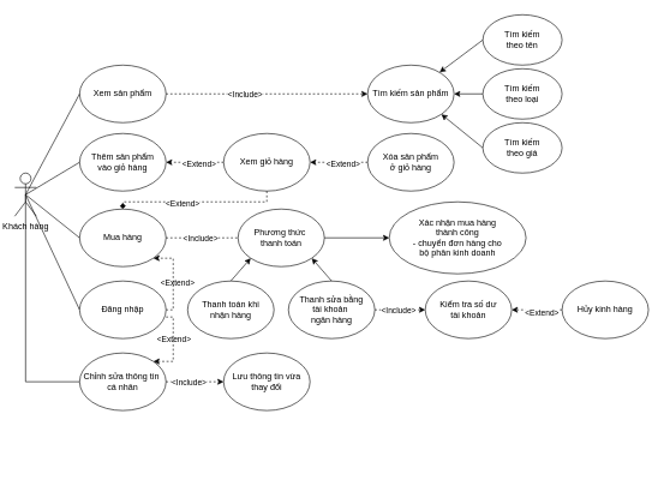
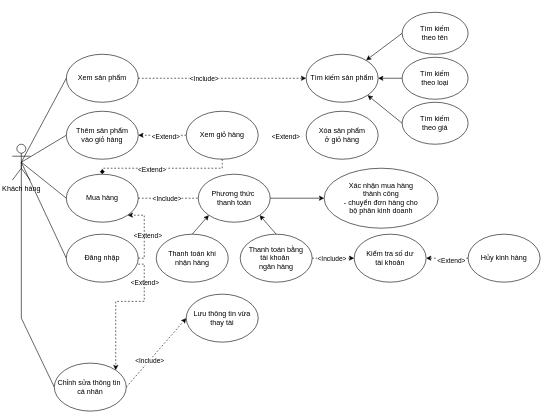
  <mxCell id="0" />
  <mxCell id="1" parent="0" />
  <mxCell id="2" value="Xem sản phẩm" style="ellipse;whiteSpace=wrap;html=1;" parent="1" vertex="1"><mxGeometry x="110" width="120" height="80" as="geometry" y="90" /></mxCell>
  <mxCell id="3" value="" style="endArrow=classic;html=1;rounded=0;exitX=1;exitY=0.5;exitDx=0;exitDy=0;dashed=1;entryX=0;entryY=0.5;entryDx=0;entryDy=0;" parent="1" source="2" target="5" edge="1"><mxGeometry width="50" height="50" relative="1" as="geometry"><mxPoint x="330" y="235" as="sourcePoint" /><mxPoint x="430" y="225" as="targetPoint" /></mxGeometry></mxCell>
  <mxCell id="4" value="&amp;lt;Include&amp;gt;" style="edgeLabel;html=1;align=center;verticalAlign=middle;resizable=0;points=[];" parent="3" vertex="1" connectable="0"><mxGeometry x="-0.267" y="1" relative="1" as="geometry"><mxPoint x="6" y="1" as="offset" /></mxGeometry></mxCell>
  <mxCell id="5" value="Tìm kiếm sản phẩm" style="ellipse;whiteSpace=wrap;html=1;" parent="1" vertex="1"><mxGeometry x="510" width="120" height="80" as="geometry" y="90" /></mxCell>
  <mxCell id="6" value="" style="endArrow=classic;html=1;rounded=0;exitX=0;exitY=0.5;exitDx=0;exitDy=0;entryX=1;entryY=1;entryDx=0;entryDy=0;" parent="1" source="10" target="5" edge="1"><mxGeometry width="50" height="50" relative="1" as="geometry"><mxPoint x="630" y="305" as="sourcePoint" /><mxPoint x="570" y="295" as="targetPoint" /></mxGeometry></mxCell>
  <mxCell id="7" value="" style="endArrow=classic;html=1;rounded=0;entryX=1;entryY=0.5;entryDx=0;entryDy=0;exitX=0;exitY=0.5;exitDx=0;exitDy=0;" parent="1" source="9" target="5" edge="1"><mxGeometry width="50" height="50" relative="1" as="geometry"><mxPoint x="630" y="224.71" as="sourcePoint" /><mxPoint x="550" y="224.71" as="targetPoint" /></mxGeometry></mxCell>
  <mxCell id="8" value="Tìm kiếm &lt;br&gt;theo tên" style="ellipse;whiteSpace=wrap;html=1;" parent="1" vertex="1"><mxGeometry x="670" y="20" width="110" height="70" as="geometry" /></mxCell>
  <mxCell id="9" value="Tìm kiếm &lt;br&gt;theo loại" style="ellipse;whiteSpace=wrap;html=1;" parent="1" vertex="1"><mxGeometry x="670" y="95" width="110" height="70" as="geometry" /></mxCell>
  <mxCell id="10" value="Tìm kiếm&lt;br&gt;theo giá" style="ellipse;whiteSpace=wrap;html=1;" parent="1" vertex="1"><mxGeometry x="670" y="170" width="110" height="70" as="geometry" /></mxCell>
  <mxCell id="11" value="" style="endArrow=none;html=1;rounded=0;entryX=0.5;entryY=0.5;entryDx=0;entryDy=0;exitX=0;exitY=0.5;exitDx=0;exitDy=0;entryPerimeter=0;" parent="1" source="21" target="16" edge="1"><mxGeometry width="50" height="50" relative="1" as="geometry"><mxPoint x="150" y="300" as="sourcePoint" /><mxPoint x="45" y="260" as="targetPoint" /></mxGeometry></mxCell>
  <mxCell id="12" value="" style="endArrow=none;html=1;rounded=0;exitX=0.5;exitY=0.5;exitDx=0;exitDy=0;exitPerimeter=0;entryX=0;entryY=0.5;entryDx=0;entryDy=0;" parent="1" source="16" target="2" edge="1"><mxGeometry width="50" height="50" relative="1" as="geometry"><mxPoint x="375" y="450" as="sourcePoint" /><mxPoint x="440" y="370" as="targetPoint" /></mxGeometry></mxCell>
  <mxCell id="13" value="Thêm sản phẩm&lt;br&gt;vào giỏ hàng" style="ellipse;whiteSpace=wrap;html=1;" parent="1" vertex="1"><mxGeometry x="110" y="185" width="120" height="80" as="geometry" /></mxCell>
  <mxCell id="14" value="" style="endArrow=none;html=1;rounded=0;exitX=0.5;exitY=0.5;exitDx=0;exitDy=0;exitPerimeter=0;entryX=0;entryY=0.5;entryDx=0;entryDy=0;" parent="1" source="16" target="13" edge="1"><mxGeometry width="50" height="50" relative="1" as="geometry"><mxPoint x="375" y="450" as="sourcePoint" /><mxPoint x="480" y="440" as="targetPoint" /></mxGeometry></mxCell>
  <mxCell id="15" value="" style="endArrow=classic;html=1;rounded=0;entryX=0.833;entryY=0.125;entryDx=0;entryDy=0;entryPerimeter=0;exitX=0;exitY=0.5;exitDx=0;exitDy=0;" parent="1" source="8" target="5" edge="1"><mxGeometry width="50" height="50" relative="1" as="geometry"><mxPoint x="620" y="175" as="sourcePoint" /><mxPoint x="540" y="175" as="targetPoint" /></mxGeometry></mxCell>
  <mxCell id="16" value="Khách hàng&lt;br&gt;" style="shape=umlActor;verticalLabelPosition=bottom;verticalAlign=top;html=1;outlineConnect=0;overflow=visible;" parent="1" vertex="1"><mxGeometry x="20" y="240" width="30" height="60" as="geometry" /></mxCell>
  <mxCell id="17" value="" style="endArrow=classic;html=1;rounded=0;dashed=1;entryX=1;entryY=0.5;entryDx=0;entryDy=0;exitX=0;exitY=0.5;exitDx=0;exitDy=0;" parent="1" source="34" target="33" edge="1"><mxGeometry width="50" height="50" relative="1" as="geometry"><mxPoint x="427.57" y="730" as="sourcePoint" /><mxPoint x="329.996" y="781.716" as="targetPoint" /></mxGeometry></mxCell>
  <mxCell id="18" value="&amp;lt;Extend&amp;gt;" style="edgeLabel;html=1;align=center;verticalAlign=middle;resizable=0;points=[];" parent="1" vertex="1" connectable="0"><mxGeometry x="689.998" y="670" as="geometry"><mxPoint x="62" y="-237" as="offset" /></mxGeometry></mxCell>
  <mxCell id="19" value="&amp;lt;Extend&amp;gt;" style="edgeLabel;html=1;align=center;verticalAlign=middle;resizable=0;points=[];" parent="1" vertex="1" connectable="0"><mxGeometry x="199.998" y="390" as="geometry"><mxPoint x="46" y="2" as="offset" /></mxGeometry></mxCell>
  <mxCell id="20" style="edgeStyle=orthogonalEdgeStyle;rounded=0;orthogonalLoop=1;jettySize=auto;html=1;exitX=1;exitY=0.5;exitDx=0;exitDy=0;entryX=1;entryY=1;entryDx=0;entryDy=0;dashed=1;" parent="1" source="21" target="22" edge="1"><mxGeometry relative="1" as="geometry"><Array as="points"><mxPoint x="240" y="430" /><mxPoint x="240" y="358" /></Array></mxGeometry></mxCell>
  <mxCell id="21" value="Đăng nhập" style="ellipse;whiteSpace=wrap;html=1;" parent="1" vertex="1"><mxGeometry x="110" y="390" width="120" height="80" as="geometry" /></mxCell>
  <mxCell id="22" value="Mua hàng" style="ellipse;whiteSpace=wrap;html=1;" parent="1" vertex="1"><mxGeometry x="110" y="290" width="120" height="80" as="geometry" /></mxCell>
  <mxCell id="23" value="" style="endArrow=none;html=1;rounded=0;exitX=1;exitY=0.5;exitDx=0;exitDy=0;dashed=1;entryX=0;entryY=0.5;entryDx=0;entryDy=0;" parent="1" source="22" target="25" edge="1"><mxGeometry width="50" height="50" relative="1" as="geometry"><mxPoint x="230" y="590" as="sourcePoint" /><mxPoint x="310" y="430" as="targetPoint" /></mxGeometry></mxCell>
  <mxCell id="24" value="&amp;lt;Include&amp;gt;" style="edgeLabel;html=1;align=center;verticalAlign=middle;resizable=0;points=[];" parent="23" vertex="1" connectable="0"><mxGeometry x="-0.267" y="1" relative="1" as="geometry"><mxPoint x="10" y="1" as="offset" /></mxGeometry></mxCell>
  <mxCell id="25" value="Phương thức&amp;nbsp;&lt;br&gt;thanh toán" style="ellipse;whiteSpace=wrap;html=1;" parent="1" vertex="1"><mxGeometry x="330" y="290" width="120" height="80" as="geometry" /></mxCell>
- <mxCell id="26" value="Thanh sửa bằng&lt;br&gt;tài khoản&amp;nbsp;&lt;br&gt;ngân hàng" style="ellipse;whiteSpace=wrap;html=1;" parent="1" vertex="1"><mxGeometry x="400" y="390" width="120" height="80" as="geometry" /></mxCell>
+ <mxCell id="26" value="Thanh toán bằng&lt;br&gt;tài khoản&amp;nbsp;&lt;br&gt;ngân hàng" style="ellipse;whiteSpace=wrap;html=1;" parent="1" vertex="1"><mxGeometry x="400" y="390" width="120" height="80" as="geometry" /></mxCell>
  <mxCell id="27" value="Thanh toán khi&lt;br&gt;nhận hàng" style="ellipse;whiteSpace=wrap;html=1;" parent="1" vertex="1"><mxGeometry x="260" y="390" width="120" height="80" as="geometry" /></mxCell>
  <mxCell id="28" value="" style="endArrow=classic;html=1;rounded=0;entryX=1;entryY=1;entryDx=0;entryDy=0;exitX=0.5;exitY=0;exitDx=0;exitDy=0;" parent="1" source="26" target="25" edge="1"><mxGeometry width="50" height="50" relative="1" as="geometry"><mxPoint x="250" y="750" as="sourcePoint" /><mxPoint x="300" y="700" as="targetPoint" /><Array as="points" /></mxGeometry></mxCell>
  <mxCell id="29" value="" style="endArrow=classic;html=1;rounded=0;exitX=0.5;exitY=0;exitDx=0;exitDy=0;entryX=0;entryY=1;entryDx=0;entryDy=0;" parent="1" source="27" target="25" edge="1"><mxGeometry width="50" height="50" relative="1" as="geometry"><mxPoint x="370" y="380" as="sourcePoint" /><mxPoint x="340" y="380" as="targetPoint" /></mxGeometry></mxCell>
  <mxCell id="30" value="" style="endArrow=classic;html=1;rounded=0;exitX=1;exitY=0.5;exitDx=0;exitDy=0;entryX=0;entryY=0.5;entryDx=0;entryDy=0;" parent="1" source="25" target="35" edge="1"><mxGeometry width="50" height="50" relative="1" as="geometry"><mxPoint x="240" y="720" as="sourcePoint" /><mxPoint x="510" y="430" as="targetPoint" /></mxGeometry></mxCell>
  <mxCell id="31" value="" style="endArrow=classic;html=1;rounded=0;exitX=1;exitY=0.5;exitDx=0;exitDy=0;dashed=1;entryX=0;entryY=0.5;entryDx=0;entryDy=0;" parent="1" source="26" target="33" edge="1"><mxGeometry width="50" height="50" relative="1" as="geometry"><mxPoint x="63" y="810" as="sourcePoint" /><mxPoint x="60" y="890" as="targetPoint" /></mxGeometry></mxCell>
  <mxCell id="32" value="&amp;lt;Include&amp;gt;" style="edgeLabel;html=1;align=center;verticalAlign=middle;resizable=0;points=[];" parent="31" vertex="1" connectable="0"><mxGeometry x="-0.267" y="1" relative="1" as="geometry"><mxPoint x="6" y="1" as="offset" /></mxGeometry></mxCell>
  <mxCell id="33" value="Kiểm tra số dư&lt;br&gt;tài khoản" style="ellipse;whiteSpace=wrap;html=1;" parent="1" vertex="1"><mxGeometry x="590" y="390" width="120" height="80" as="geometry" /></mxCell>
  <mxCell id="34" value="Hủy kinh hàng" style="ellipse;whiteSpace=wrap;html=1;" parent="1" vertex="1"><mxGeometry x="780" y="390" width="120" height="80" as="geometry" /></mxCell>
  <mxCell id="35" value="Xác nhận mua hàng&lt;br&gt;thành công&lt;br&gt;- chuyển đơn hàng cho&lt;br&gt;bộ phân kinh doanh" style="ellipse;whiteSpace=wrap;html=1;" parent="1" vertex="1"><mxGeometry x="540" y="280" width="190" height="100" as="geometry" /></mxCell>
  <mxCell id="36" value="" style="endArrow=none;html=1;rounded=0;entryX=0.5;entryY=0.5;entryDx=0;entryDy=0;entryPerimeter=0;exitX=0;exitY=0.5;exitDx=0;exitDy=0;" parent="1" source="22" target="16" edge="1"><mxGeometry width="50" height="50" relative="1" as="geometry"><mxPoint x="252.426" y="501.716" as="sourcePoint" /><mxPoint x="375" y="450" as="targetPoint" /></mxGeometry></mxCell>
  <mxCell id="37" value="" style="endArrow=none;html=1;rounded=0;entryX=0.5;entryY=0.5;entryDx=0;entryDy=0;entryPerimeter=0;exitX=0;exitY=0.5;exitDx=0;exitDy=0;exitPerimeter=0;" parent="1" source="38" target="16" edge="1"><mxGeometry width="50" height="50" relative="1" as="geometry"><mxPoint x="110" y="490" as="sourcePoint" /><mxPoint x="370" y="310" as="targetPoint" /><Array as="points"><mxPoint x="35" y="530" /></Array></mxGeometry></mxCell>
- <mxCell id="38" value="Chỉnh sửa thông tin&amp;nbsp;&lt;br&gt;cá nhân" style="ellipse;whiteSpace=wrap;html=1;" parent="1" vertex="1"><mxGeometry x="110" y="490" width="120" height="80" as="geometry" /></mxCell>
+ <mxCell id="38" value="Chỉnh sửa thông tin&amp;nbsp;&lt;br&gt;cá nhân" style="ellipse;whiteSpace=wrap;html=1;" parent="1" vertex="1"><mxGeometry x="90" y="605" width="120" height="80" as="geometry" /></mxCell>
  <mxCell id="39" value="" style="endArrow=classic;html=1;rounded=0;entryX=1;entryY=0.5;entryDx=0;entryDy=0;exitX=0;exitY=0.5;exitDx=0;exitDy=0;dashed=1;" parent="1" source="40" target="13" edge="1"><mxGeometry width="50" height="50" relative="1" as="geometry"><mxPoint x="310" y="225" as="sourcePoint" /><mxPoint x="290" y="260" as="targetPoint" /></mxGeometry></mxCell>
  <mxCell id="40" value="Xem giỏ hàng" style="ellipse;whiteSpace=wrap;html=1;" parent="1" vertex="1"><mxGeometry x="310" y="185" width="120" height="80" as="geometry" /></mxCell>
  <mxCell id="41" value="&amp;lt;Extend&amp;gt;" style="edgeLabel;html=1;align=center;verticalAlign=middle;resizable=0;points=[];" parent="1" vertex="1" connectable="0"><mxGeometry x="229.998" y="225" as="geometry"><mxPoint x="46" y="2" as="offset" /></mxGeometry></mxCell>
- <mxCell id="42" value="" style="endArrow=classic;html=1;rounded=0;dashed=1;entryX=1;entryY=0.5;entryDx=0;entryDy=0;exitX=0;exitY=0.5;exitDx=0;exitDy=0;exitPerimeter=0;" parent="1" source="43" target="40" edge="1"><mxGeometry width="50" height="50" relative="1" as="geometry"><mxPoint x="510" y="225" as="sourcePoint" /><mxPoint x="490" y="190" as="targetPoint" /></mxGeometry></mxCell>
  <mxCell id="43" value="Xóa sản phẩm&lt;br&gt;ở giỏ hàng" style="ellipse;whiteSpace=wrap;html=1;" parent="1" vertex="1"><mxGeometry x="510" y="185" width="120" height="80" as="geometry" /></mxCell>
  <mxCell id="44" value="&amp;lt;Extend&amp;gt;" style="edgeLabel;html=1;align=center;verticalAlign=middle;resizable=0;points=[];" parent="1" vertex="1" connectable="0"><mxGeometry x="429.998" y="225" as="geometry"><mxPoint x="46" y="2" as="offset" /></mxGeometry></mxCell>
  <mxCell id="45" value="" style="endArrow=diamond;html=1;rounded=0;entryX=0.5;entryY=0;entryDx=0;entryDy=0;exitX=0.5;exitY=1;exitDx=0;exitDy=0;dashed=1;" parent="1" source="40" target="22" edge="1"><mxGeometry width="50" height="50" relative="1" as="geometry"><mxPoint x="280" y="280" as="sourcePoint" /><mxPoint x="200" y="280" as="targetPoint" /><Array as="points"><mxPoint x="370" y="280" /><mxPoint x="170" y="280" /></Array></mxGeometry></mxCell>
  <mxCell id="46" value="&amp;lt;Extend&amp;gt;" style="edgeLabel;html=1;align=center;verticalAlign=middle;resizable=0;points=[];" parent="45" vertex="1" connectable="0"><mxGeometry x="0.184" y="2" relative="1" as="geometry"><mxPoint as="offset" /></mxGeometry></mxCell>
  <mxCell id="47" value="&amp;lt;Extend&amp;gt;" style="edgeLabel;html=1;align=center;verticalAlign=middle;resizable=0;points=[];" vertex="1" connectable="0" parent="45"><mxGeometry x="0.184" y="2" relative="1" as="geometry"><mxPoint x="-12" y="188" as="offset" /></mxGeometry></mxCell>
  <mxCell id="48" value="" style="endArrow=classic;html=1;rounded=0;dashed=1;exitX=1;exitY=0.5;exitDx=0;exitDy=0;" parent="1" source="38" edge="1"><mxGeometry width="50" height="50" relative="1" as="geometry"><mxPoint x="280" y="530" as="sourcePoint" /><mxPoint x="310" y="530" as="targetPoint" /></mxGeometry></mxCell>
  <mxCell id="49" value="&amp;lt;Include&amp;gt;" style="edgeLabel;html=1;align=center;verticalAlign=middle;resizable=0;points=[];" parent="48" vertex="1" connectable="0"><mxGeometry x="-0.233" y="-1" relative="1" as="geometry"><mxPoint as="offset" /></mxGeometry></mxCell>
- <mxCell id="50" value="Lưu thông tin vừa&lt;br&gt;thay đổi" style="ellipse;whiteSpace=wrap;html=1;" parent="1" vertex="1"><mxGeometry x="310" y="490" width="120" height="80" as="geometry" /></mxCell>
+ <mxCell id="50" value="Lưu thông tin vừa&lt;br&gt;thay tài" style="ellipse;whiteSpace=wrap;html=1;" parent="1" vertex="1"><mxGeometry x="310" y="490" width="120" height="80" as="geometry" /></mxCell>
  <mxCell id="51" style="edgeStyle=orthogonalEdgeStyle;rounded=0;orthogonalLoop=1;jettySize=auto;html=1;entryX=1;entryY=0;entryDx=0;entryDy=0;dashed=1;" edge="1" parent="1" target="38"><mxGeometry relative="1" as="geometry"><Array as="points"><mxPoint x="240" y="440" /><mxPoint x="240" y="502" /></Array><mxPoint x="230" y="440" as="sourcePoint" /><mxPoint x="249.996" y="460.004" as="targetPoint" /></mxGeometry></mxCell>
